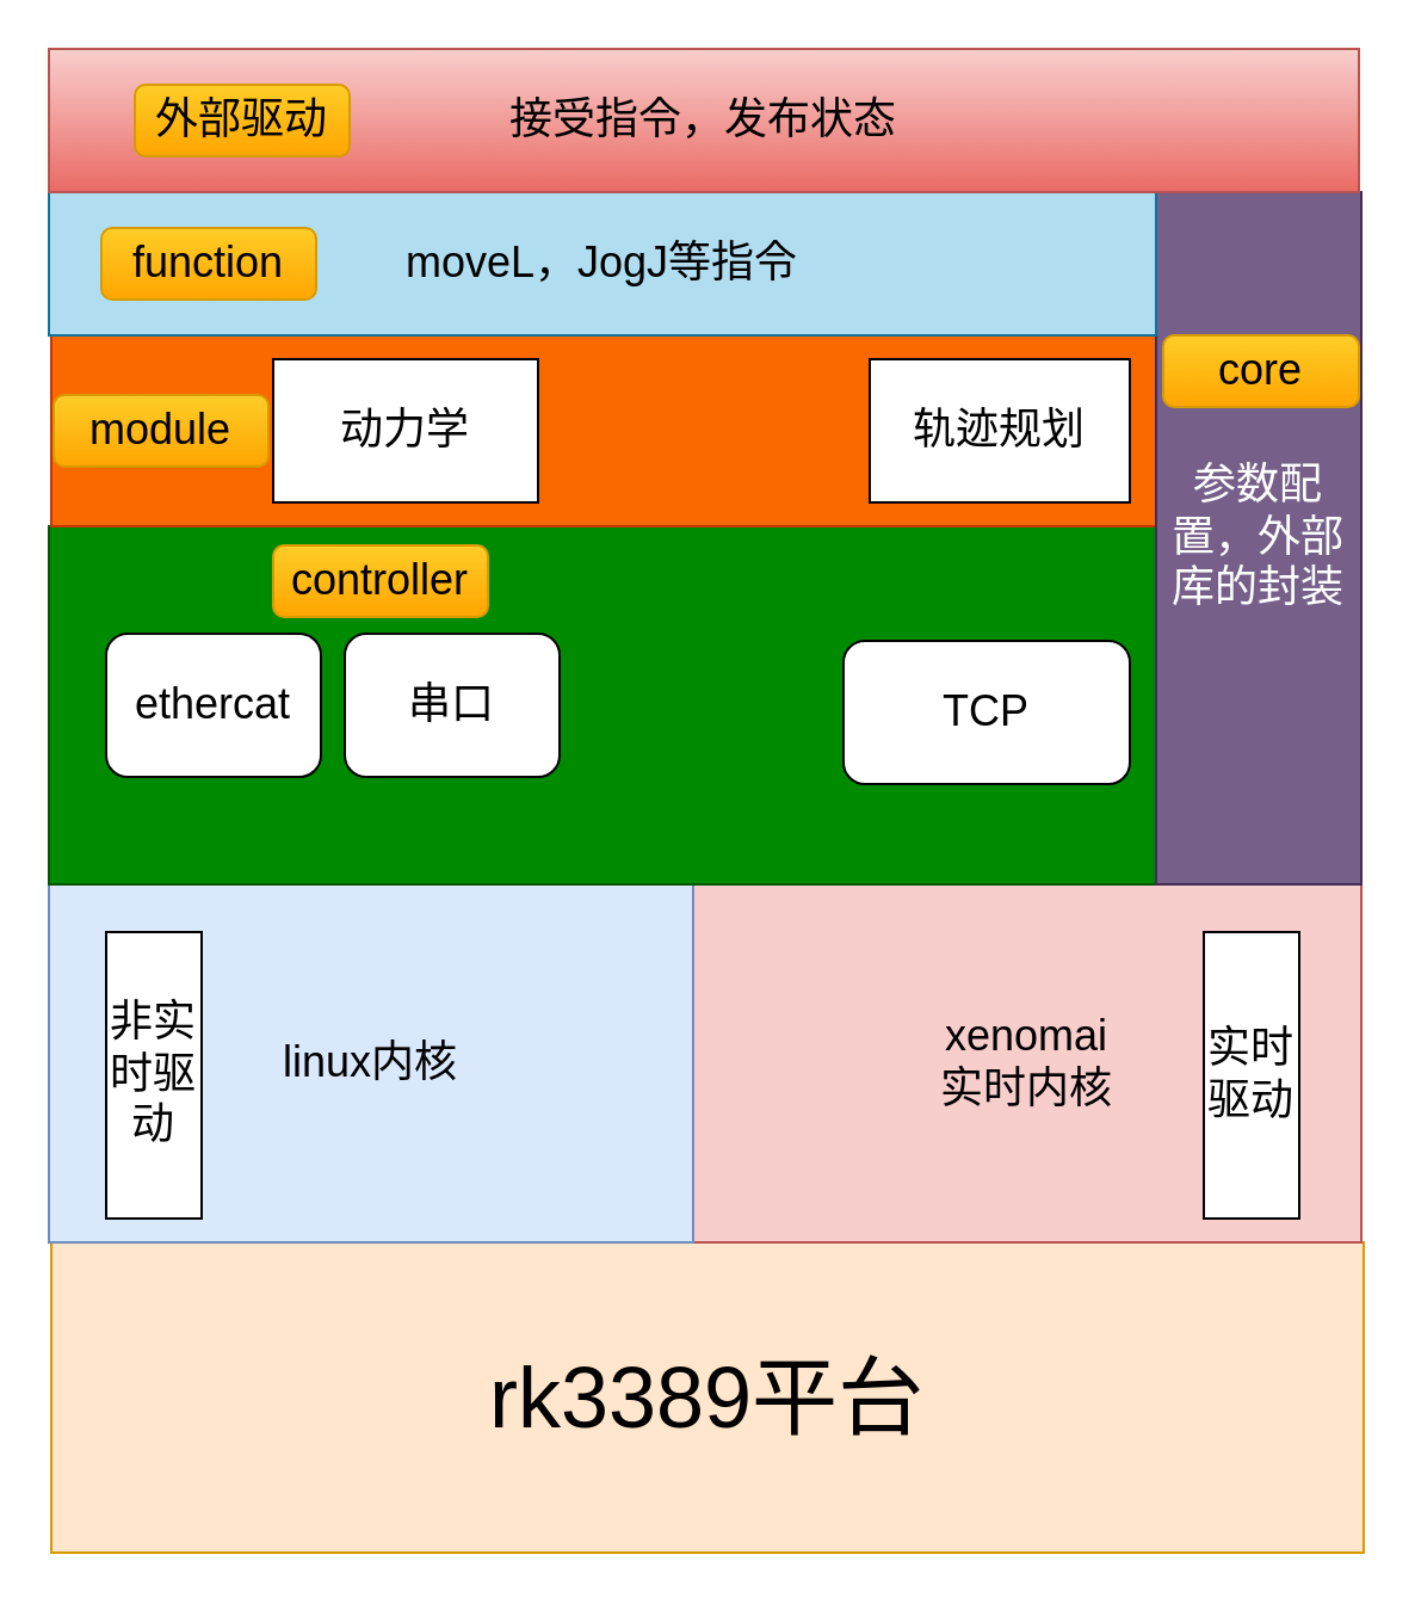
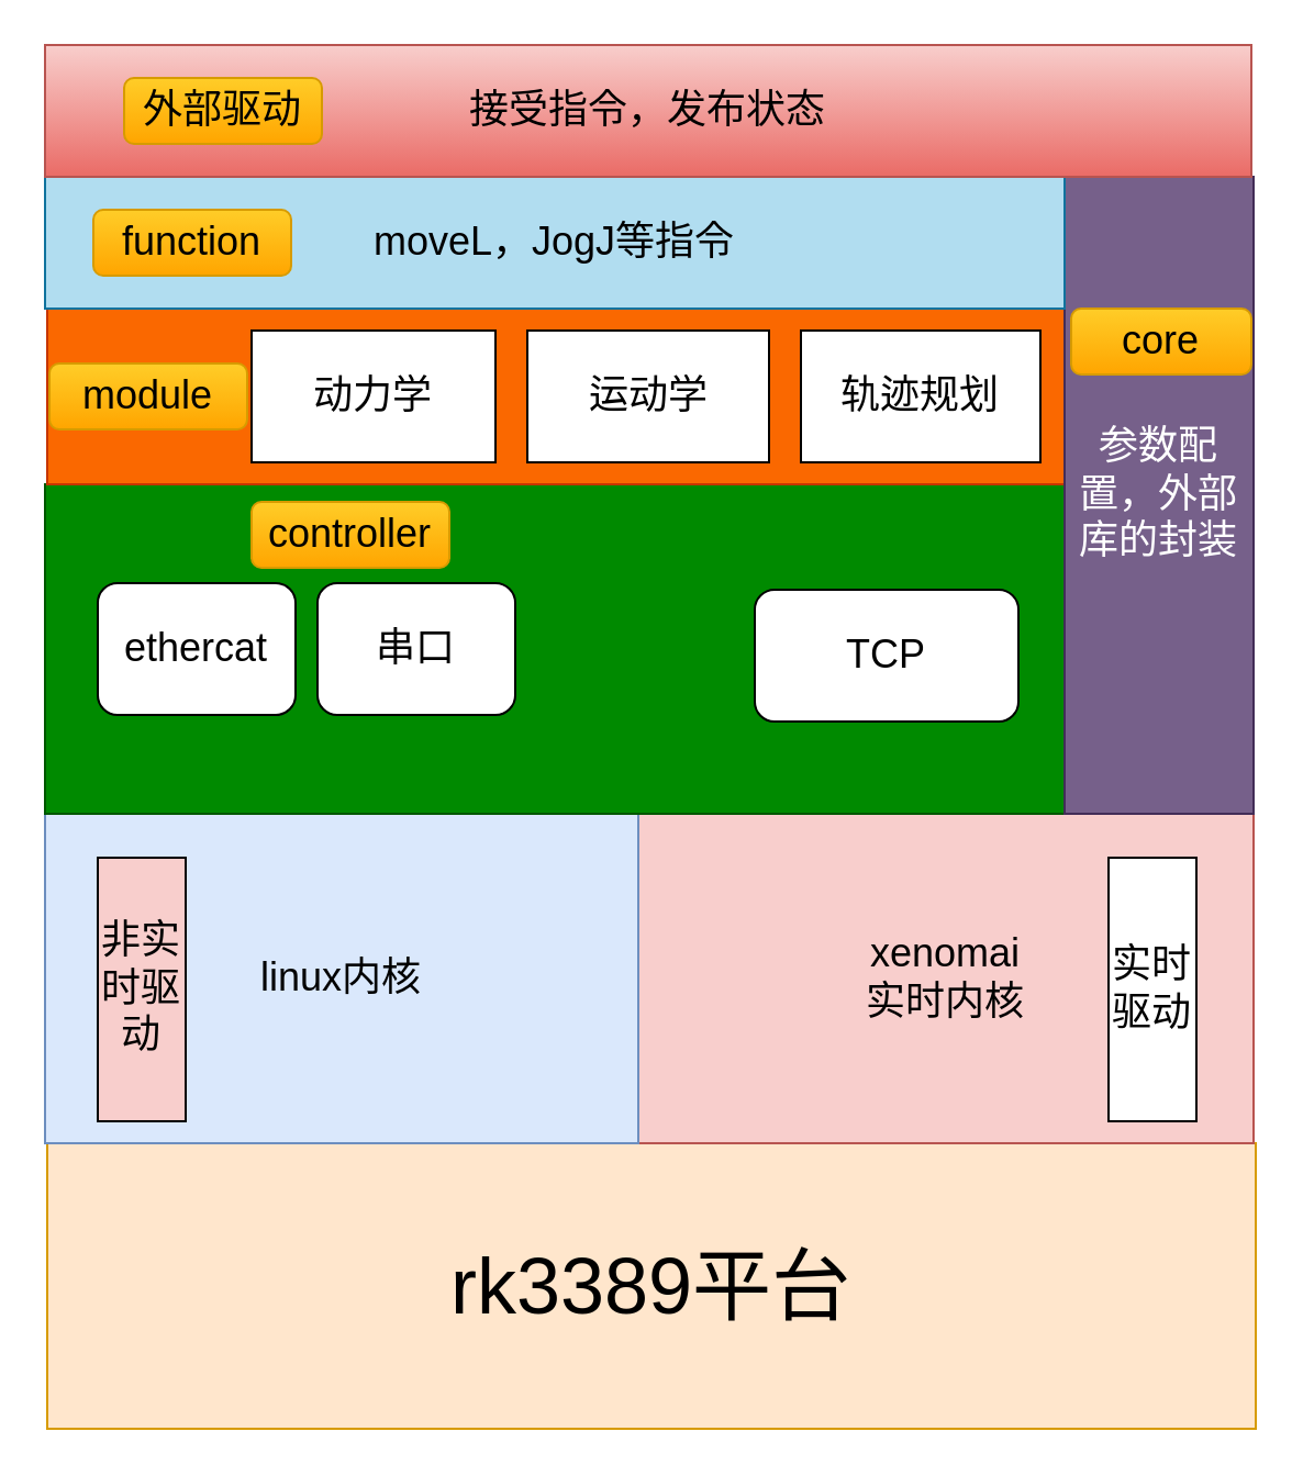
  <mxCell id="0" />
  <mxCell id="1" parent="0" />
  <mxCell id="2" value="&lt;font style=&quot;font-size: 36px;&quot;&gt;rk3389平台&lt;/font&gt;" style="rounded=0;whiteSpace=wrap;html=1;fillColor=#ffe6cc;strokeColor=#d79b00;shadow=0;" vertex="1" parent="1"><mxGeometry x="21" y="520" width="550" height="130" as="geometry" /></mxCell>
  <mxCell id="3" style="edgeStyle=orthogonalEdgeStyle;rounded=0;orthogonalLoop=1;jettySize=auto;html=1;fontSize=36;" edge="1" parent="1"><mxGeometry relative="1" as="geometry"><mxPoint x="304" y="590" as="targetPoint" /><mxPoint x="304" y="590" as="sourcePoint" /><Array as="points"><mxPoint x="304" y="590" /><mxPoint x="304" y="590" /></Array></mxGeometry></mxCell>
  <mxCell id="4" value="&lt;div&gt;xenomai&lt;/div&gt;&lt;div&gt;实时内核&lt;/div&gt;" style="rounded=0;whiteSpace=wrap;html=1;shadow=0;fontSize=18;fillColor=#f8cecc;strokeColor=#b85450;" vertex="1" parent="1"><mxGeometry x="290" y="370" width="280" height="150" as="geometry" /></mxCell>
  <mxCell id="5" value="linux内核" style="rounded=0;whiteSpace=wrap;html=1;shadow=0;fontSize=18;fillColor=#dae8fc;strokeColor=#6c8ebf;" vertex="1" parent="1"><mxGeometry x="20" y="370" width="270" height="150" as="geometry" /></mxCell>
  <mxCell id="6" value="实时驱动" style="rounded=0;whiteSpace=wrap;html=1;shadow=0;fontSize=18;" vertex="1" parent="1"><mxGeometry x="504" y="390" width="40" height="120" as="geometry" /></mxCell>
- <mxCell id="7" value="非实时驱动" style="rounded=0;whiteSpace=wrap;html=1;shadow=0;fontSize=18;" vertex="1" parent="1"><mxGeometry x="44" y="390" width="40" height="120" as="geometry" /></mxCell>
+ <mxCell id="7" value="非实时驱动" style="rounded=0;whiteSpace=wrap;html=1;shadow=0;fontSize=18;fillColor=#f8cecc;" vertex="1" parent="1"><mxGeometry x="44" y="390" width="40" height="120" as="geometry" /></mxCell>
  <mxCell id="8" value="" style="rounded=0;whiteSpace=wrap;html=1;shadow=0;fontSize=18;fillColor=#008a00;fontColor=#ffffff;strokeColor=#005700;" vertex="1" parent="1"><mxGeometry x="20" y="220" width="464" height="150" as="geometry" /></mxCell>
  <mxCell id="9" value="ethercat" style="rounded=1;whiteSpace=wrap;html=1;shadow=0;fontSize=18;" vertex="1" parent="1"><mxGeometry x="44" y="265" width="90" height="60" as="geometry" /></mxCell>
  <mxCell id="10" value="串口" style="rounded=1;whiteSpace=wrap;html=1;shadow=0;fontSize=18;" vertex="1" parent="1"><mxGeometry x="144" y="265" width="90" height="60" as="geometry" /></mxCell>
- <mxCell id="11" value="TCP" style="rounded=1;whiteSpace=wrap;html=1;shadow=0;fontSize=18;" vertex="1" parent="1"><mxGeometry x="353" y="268" width="120" height="60" as="geometry" /></mxCell>
+ <mxCell id="11" value="TCP" style="rounded=1;whiteSpace=wrap;html=1;shadow=0;fontSize=18;" vertex="1" parent="1"><mxGeometry x="343" y="268" width="120" height="60" as="geometry" /></mxCell>
  <mxCell id="12" value="" style="rounded=0;whiteSpace=wrap;html=1;shadow=0;fontSize=18;fillColor=#fa6800;fontColor=#000000;strokeColor=#C73500;" vertex="1" parent="1"><mxGeometry x="21" y="140" width="463" height="80" as="geometry" /></mxCell>
  <mxCell id="13" value="动力学" style="rounded=0;whiteSpace=wrap;html=1;shadow=0;fontSize=18;" vertex="1" parent="1"><mxGeometry x="114" y="150" width="111" height="60" as="geometry" /></mxCell>
+ <mxCell id="14" value="运动学" style="rounded=0;whiteSpace=wrap;html=1;shadow=0;fontSize=18;" vertex="1" parent="1"><mxGeometry x="239.5" y="150" width="110" height="60" as="geometry" /></mxCell>
  <mxCell id="15" value="轨迹规划" style="rounded=0;whiteSpace=wrap;html=1;shadow=0;fontSize=18;" vertex="1" parent="1"><mxGeometry x="364" y="150" width="109" height="60" as="geometry" /></mxCell>
  <mxCell id="16" value="参数配置，外部库的封装" style="rounded=0;whiteSpace=wrap;html=1;shadow=0;fontSize=18;fillColor=#76608a;fontColor=#ffffff;strokeColor=#432D57;" vertex="1" parent="1"><mxGeometry x="484" y="80" width="86" height="290" as="geometry" /></mxCell>
  <mxCell id="17" value="moveL，JogJ等指令" style="rounded=0;whiteSpace=wrap;html=1;shadow=0;fontSize=18;fillColor=#b1ddf0;strokeColor=#10739e;" vertex="1" parent="1"><mxGeometry x="20" y="80" width="464" height="60" as="geometry" /></mxCell>
  <mxCell id="18" value="接受指令，发布状态" style="rounded=0;whiteSpace=wrap;html=1;shadow=0;fontSize=18;fillColor=#f8cecc;strokeColor=#b85450;gradientColor=#ea6b66;" vertex="1" parent="1"><mxGeometry x="20" y="20" width="549" height="60" as="geometry" /></mxCell>
  <mxCell id="19" value="module" style="rounded=1;whiteSpace=wrap;html=1;shadow=0;fontSize=18;fillColor=#ffcd28;gradientColor=#ffa500;strokeColor=#d79b00;" vertex="1" parent="1"><mxGeometry x="22" y="165" width="90" height="30" as="geometry" /></mxCell>
  <mxCell id="20" value="外部驱动" style="rounded=1;whiteSpace=wrap;html=1;shadow=0;fontSize=18;fillColor=#ffcd28;gradientColor=#ffa500;strokeColor=#d79b00;" vertex="1" parent="1"><mxGeometry x="56" y="35" width="90" height="30" as="geometry" /></mxCell>
  <mxCell id="21" value="function" style="rounded=1;whiteSpace=wrap;html=1;shadow=0;fontSize=18;fillColor=#ffcd28;gradientColor=#ffa500;strokeColor=#d79b00;" vertex="1" parent="1"><mxGeometry x="42" y="95" width="90" height="30" as="geometry" /></mxCell>
  <mxCell id="22" value="controller" style="rounded=1;whiteSpace=wrap;html=1;shadow=0;fontSize=18;fillColor=#ffcd28;gradientColor=#ffa500;strokeColor=#d79b00;" vertex="1" parent="1"><mxGeometry x="114" y="228" width="90" height="30" as="geometry" /></mxCell>
  <mxCell id="23" value="core" style="rounded=1;whiteSpace=wrap;html=1;shadow=0;fontSize=18;fillColor=#ffcd28;gradientColor=#ffa500;strokeColor=#d79b00;" vertex="1" parent="1"><mxGeometry x="487" y="140" width="82" height="30" as="geometry" /></mxCell>
